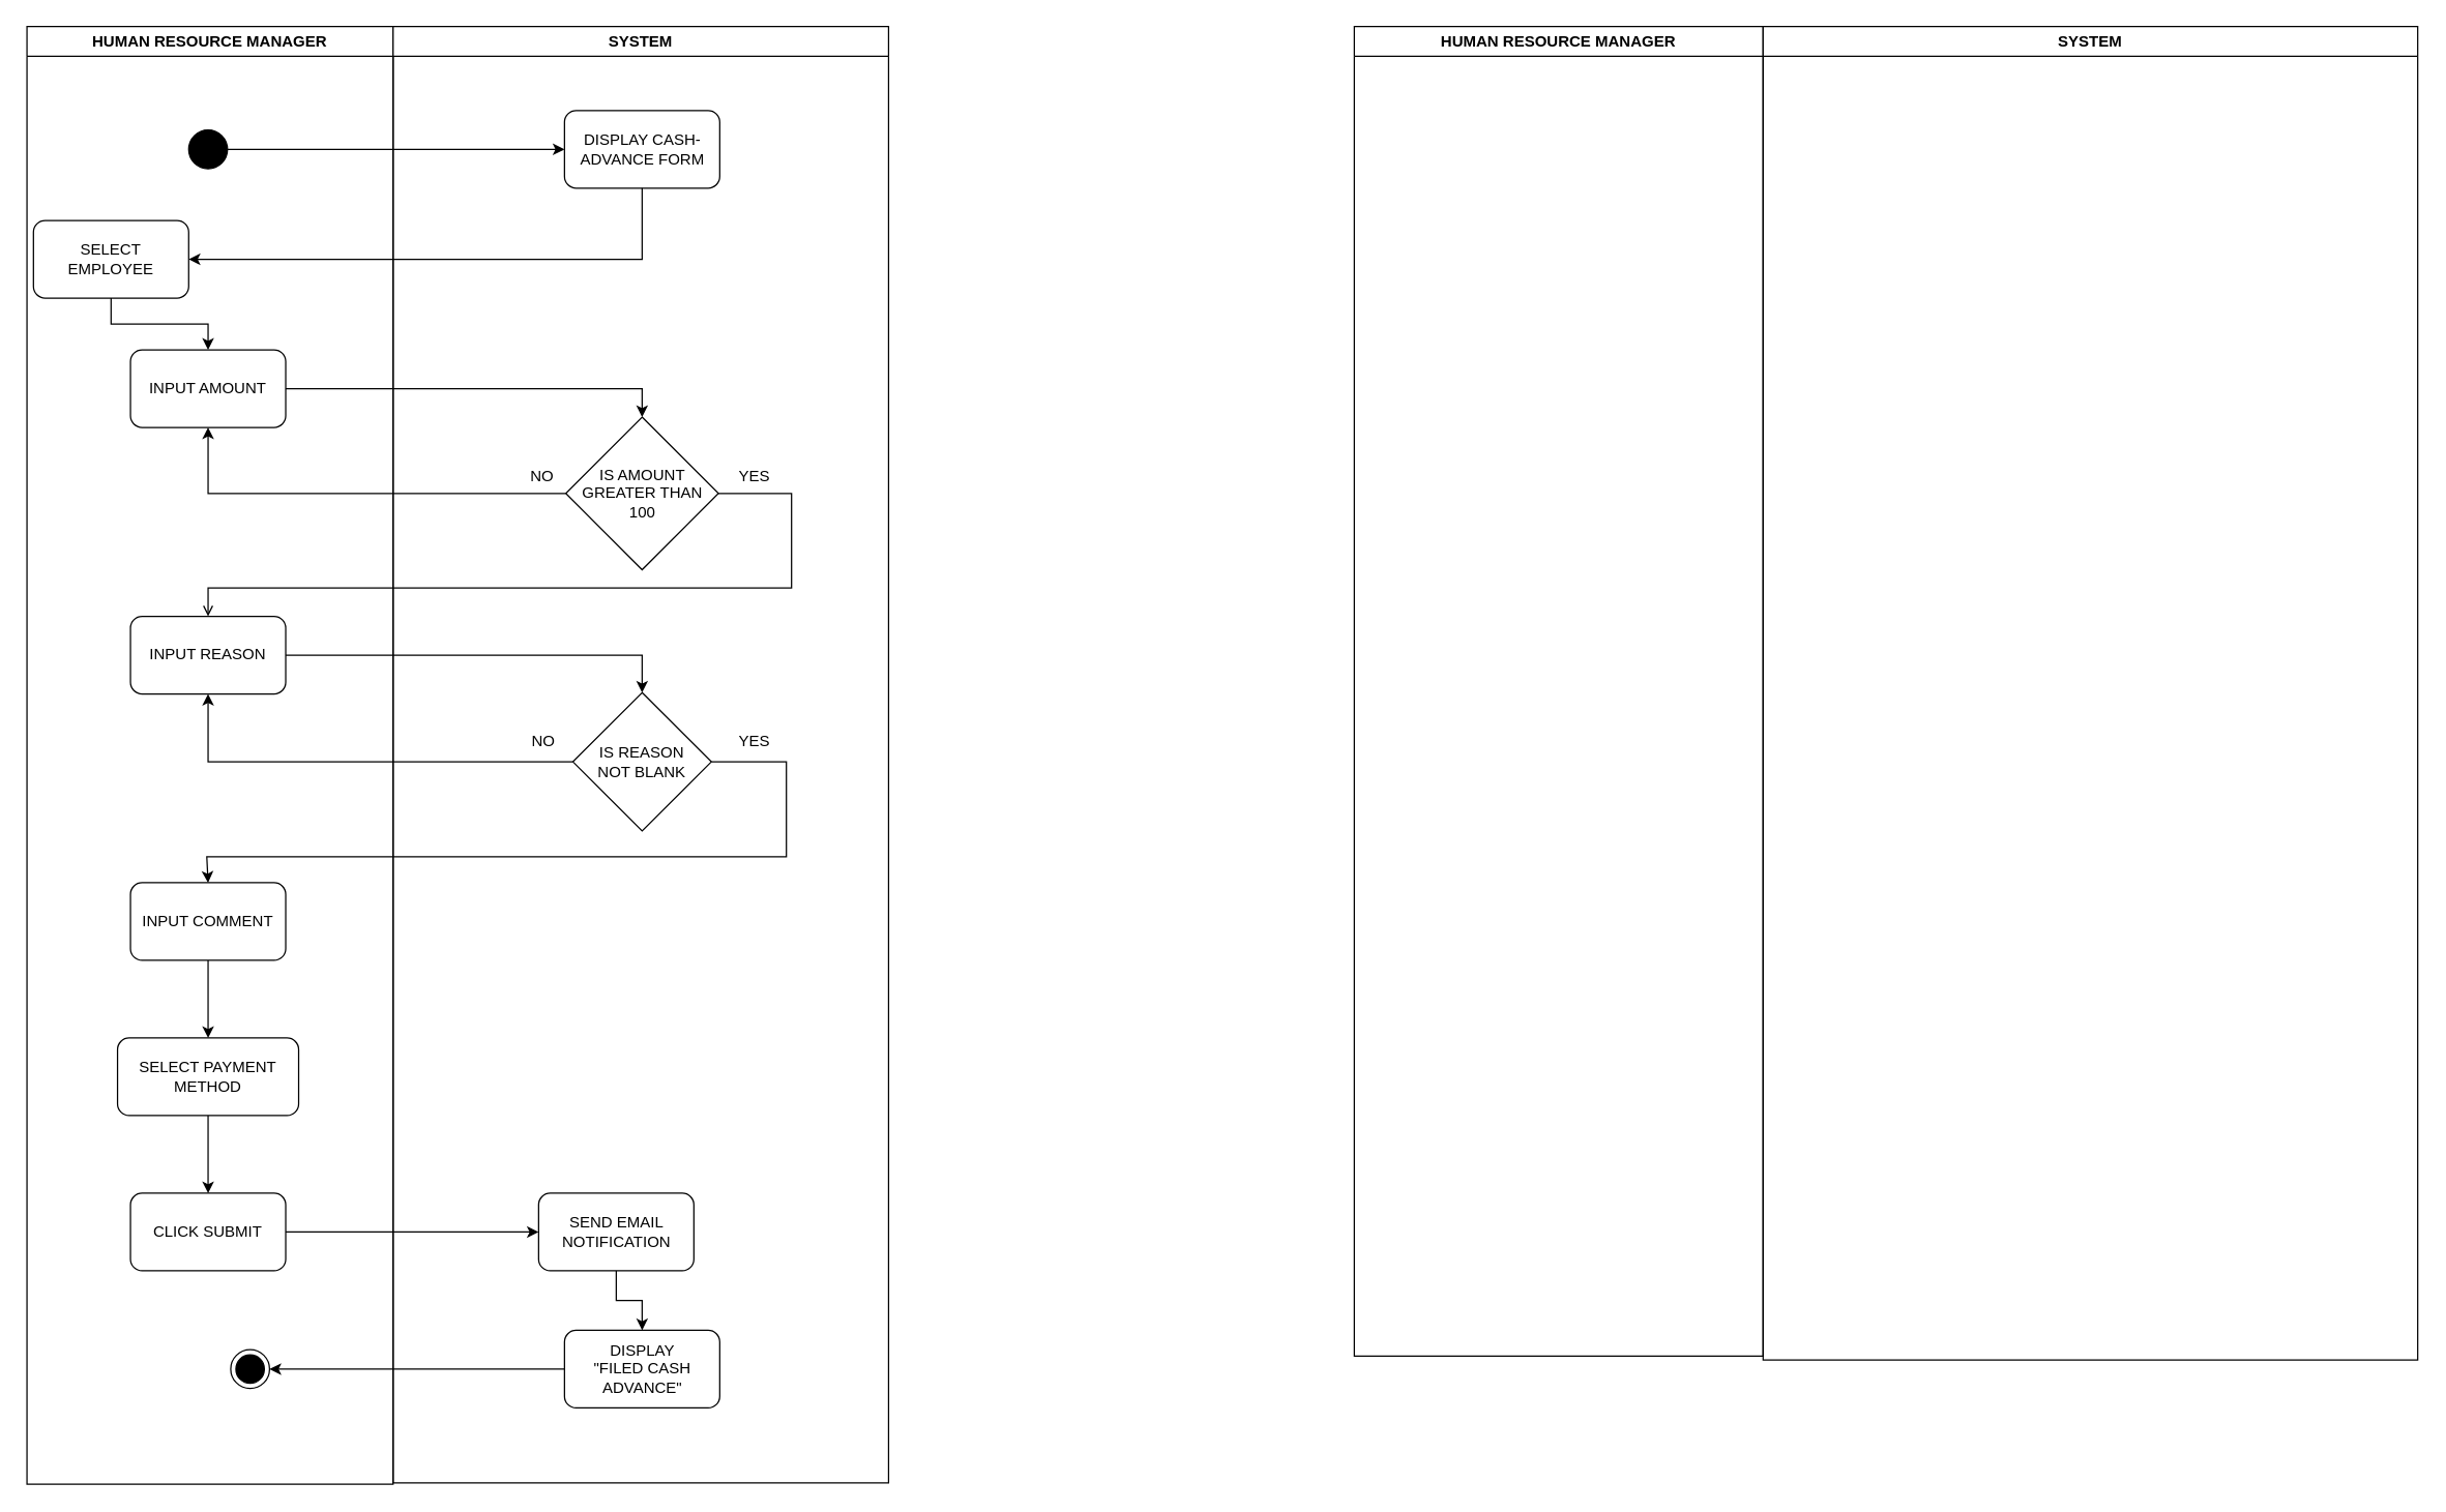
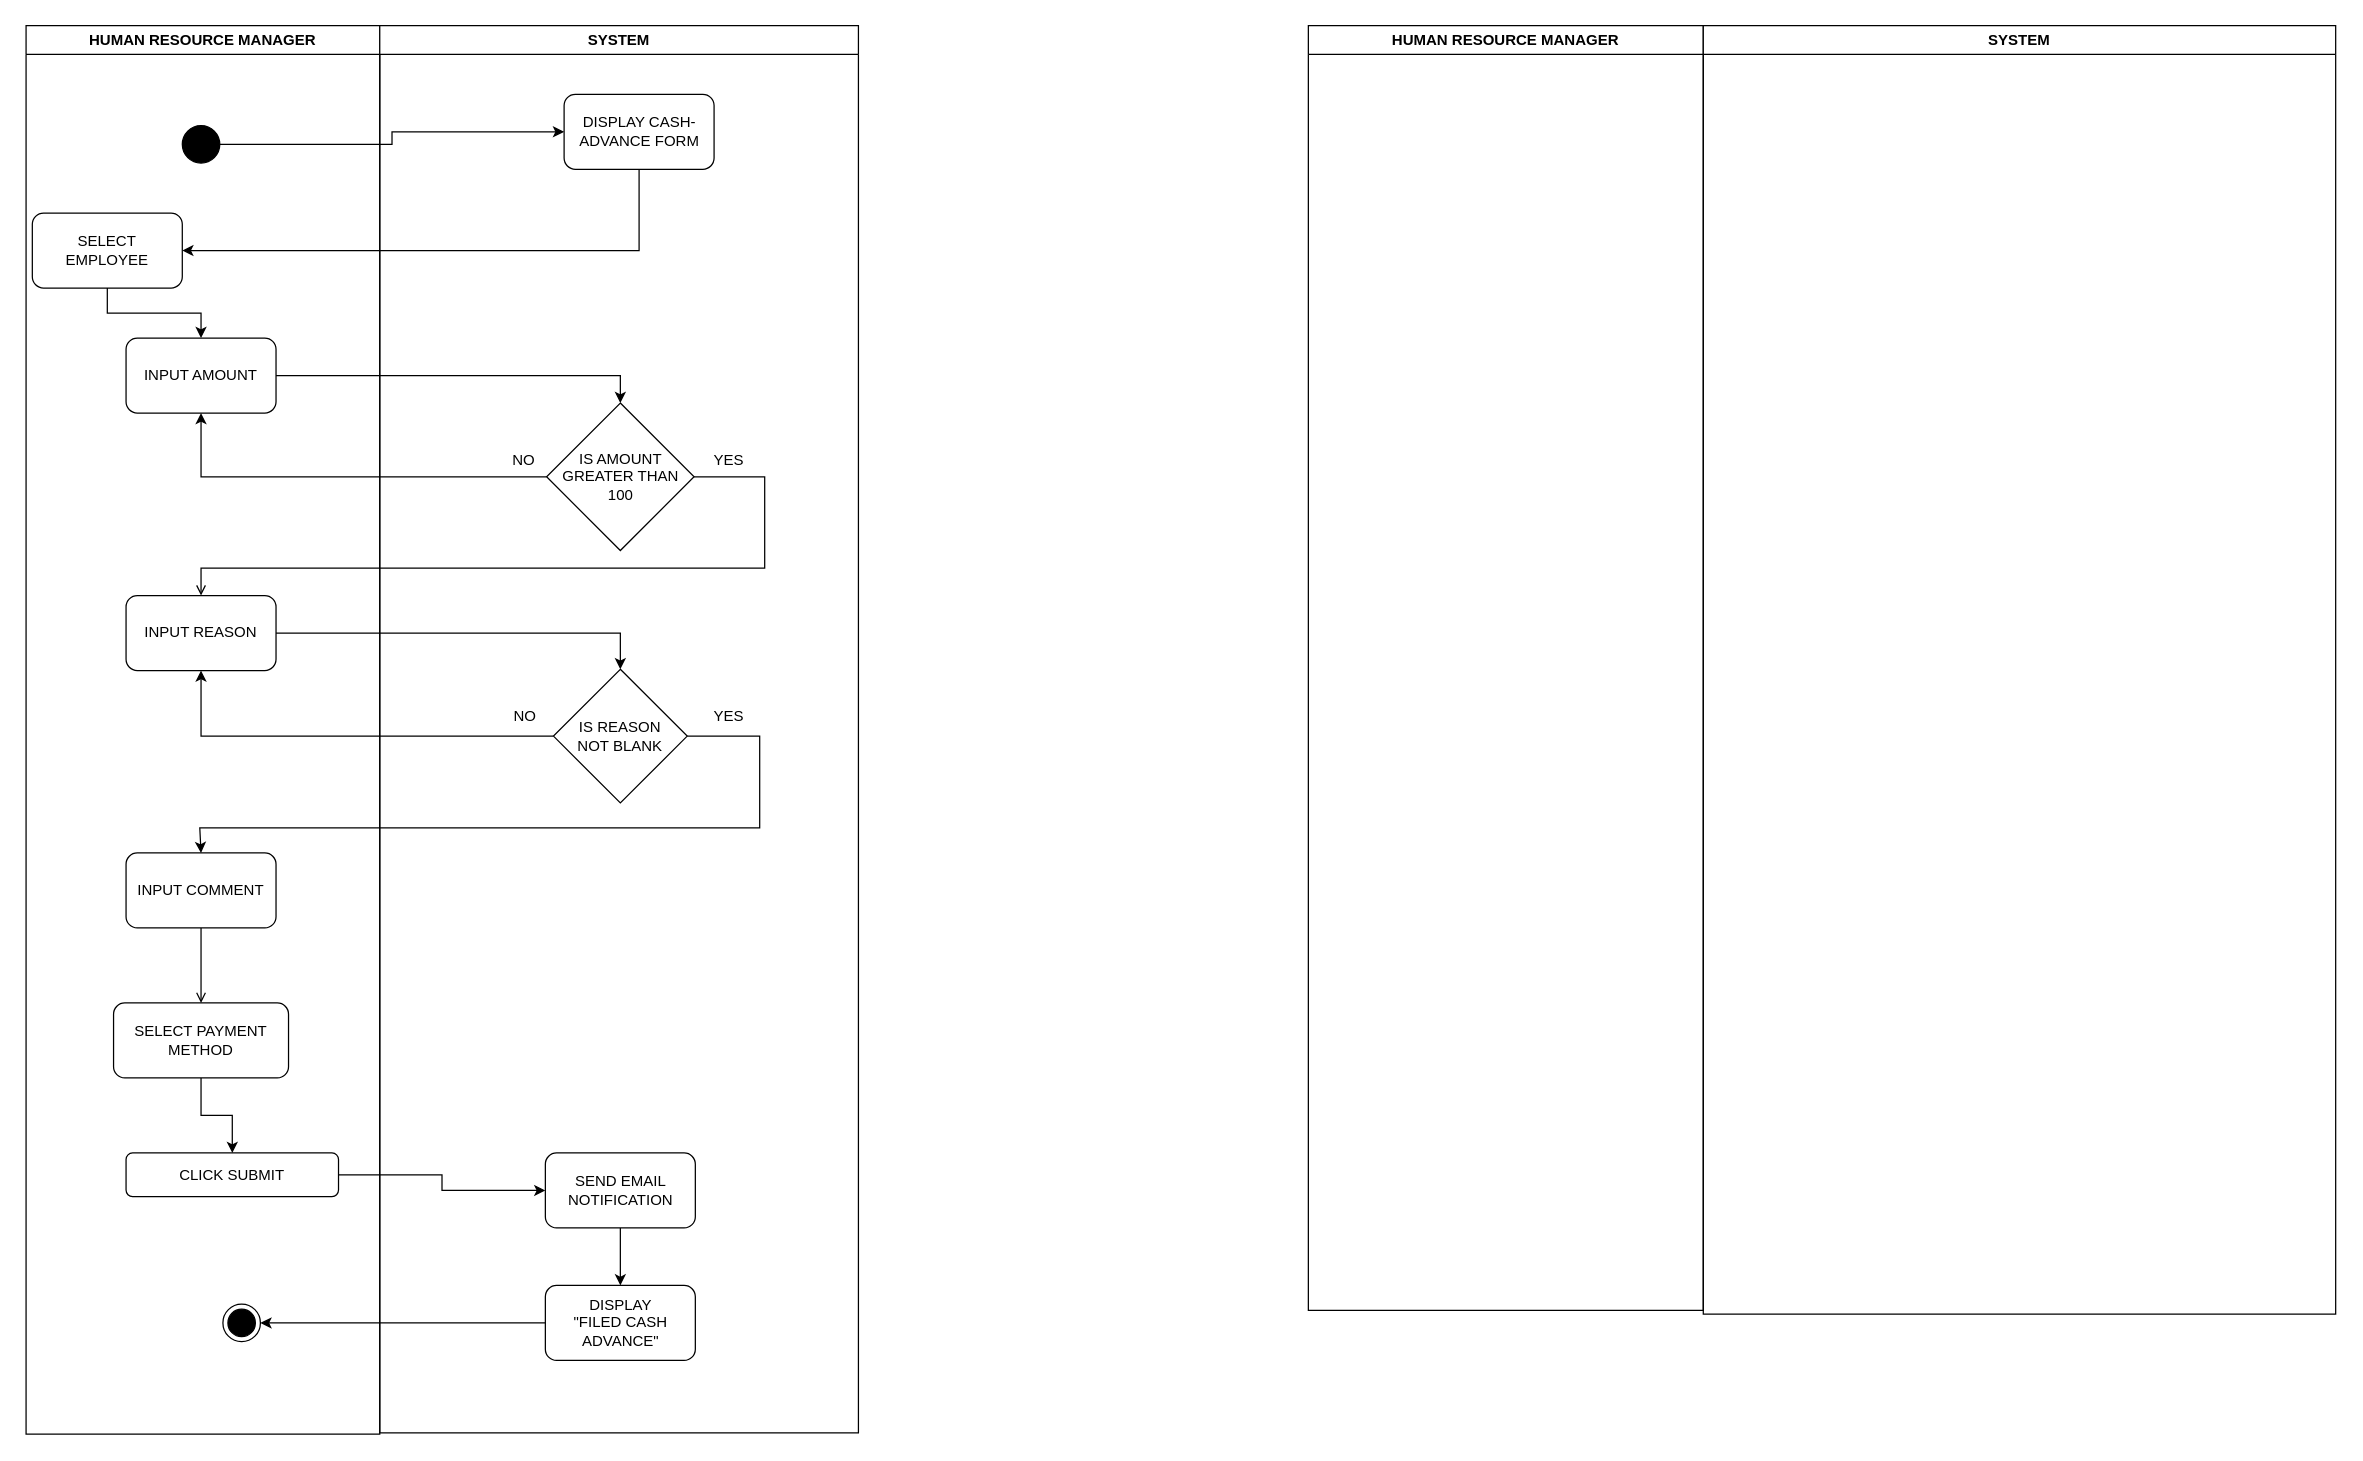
  <mxCell id="0" />
  <mxCell id="1" parent="0" />
  <mxCell id="2" value="HUMAN RESOURCE MANAGER" style="swimlane;whiteSpace=wrap;html=1;" parent="1" vertex="1"><mxGeometry x="20" y="20" width="283" height="1127" as="geometry" /></mxCell>
  <mxCell id="3" value="" style="ellipse;fillColor=strokeColor;" parent="2" vertex="1"><mxGeometry x="125" y="80" width="30" height="30" as="geometry" /></mxCell>
  <mxCell id="4" style="edgeStyle=orthogonalEdgeStyle;rounded=0;html=1;exitX=0.5;exitY=1;exitDx=0;exitDy=0;entryX=0.5;entryY=0;entryDx=0;entryDy=0;" parent="2" source="5" target="6" edge="1"><mxGeometry relative="1" as="geometry" /></mxCell>
  <mxCell id="5" value="SELECT&lt;br&gt;EMPLOYEE" style="rounded=1;whiteSpace=wrap;html=1;" parent="2" vertex="1"><mxGeometry x="5" y="150" width="120" height="60" as="geometry" /></mxCell>
  <mxCell id="6" value="INPUT AMOUNT" style="rounded=1;whiteSpace=wrap;html=1;" parent="2" vertex="1"><mxGeometry x="80" y="250" width="120" height="60" as="geometry" /></mxCell>
  <mxCell id="7" value="INPUT REASON" style="rounded=1;whiteSpace=wrap;html=1;" parent="2" vertex="1"><mxGeometry x="80" y="456" width="120" height="60" as="geometry" /></mxCell>
- <mxCell id="8" style="edgeStyle=orthogonalEdgeStyle;html=1;exitX=0.5;exitY=1;exitDx=0;exitDy=0;entryX=0.5;entryY=0;entryDx=0;entryDy=0;rounded=0;" edge="1" parent="2" source="9" target="10"><mxGeometry relative="1" as="geometry" /></mxCell>
+ <mxCell id="8" style="edgeStyle=orthogonalEdgeStyle;html=1;exitX=0.5;exitY=1;exitDx=0;exitDy=0;entryX=0.5;entryY=0;entryDx=0;entryDy=0;rounded=0;endArrow=open;" edge="1" parent="2" source="9" target="10"><mxGeometry relative="1" as="geometry" /></mxCell>
  <mxCell id="9" value="INPUT COMMENT" style="rounded=1;whiteSpace=wrap;html=1;" parent="2" vertex="1"><mxGeometry x="80" y="662" width="120" height="60" as="geometry" /></mxCell>
  <mxCell id="10" value="SELECT PAYMENT METHOD" style="rounded=1;whiteSpace=wrap;html=1;" vertex="1" parent="2"><mxGeometry x="70" y="782" width="140" height="60" as="geometry" /></mxCell>
  <mxCell id="11" value="SYSTEM" style="swimlane;whiteSpace=wrap;html=1;" parent="1" vertex="1"><mxGeometry x="303" y="20" width="383" height="1126" as="geometry" /></mxCell>
- <mxCell id="12" value="DISPLAY CASH-ADVANCE FORM" style="rounded=1;whiteSpace=wrap;html=1;" parent="11" vertex="1"><mxGeometry x="132.5" y="65" width="120" height="60" as="geometry" /></mxCell>
+ <mxCell id="12" value="DISPLAY CASH-ADVANCE FORM" style="rounded=1;whiteSpace=wrap;html=1;" parent="11" vertex="1"><mxGeometry x="147.5" y="55" width="120" height="60" as="geometry" /></mxCell>
  <mxCell id="13" value="IS AMOUNT GREATER THAN 100" style="rhombus;whiteSpace=wrap;html=1;" parent="11" vertex="1"><mxGeometry x="133.5" y="302" width="118" height="118" as="geometry" /></mxCell>
  <mxCell id="14" value="YES" style="text;html=1;align=center;verticalAlign=middle;resizable=0;points=[];autosize=1;strokeColor=none;fillColor=none;" parent="11" vertex="1"><mxGeometry x="258" y="335" width="42" height="26" as="geometry" /></mxCell>
  <mxCell id="15" value="IS REASON&lt;br&gt;NOT BLANK" style="rhombus;whiteSpace=wrap;html=1;" parent="11" vertex="1"><mxGeometry x="139" y="515" width="107" height="107" as="geometry" /></mxCell>
  <mxCell id="16" value="NO" style="text;html=1;align=center;verticalAlign=middle;resizable=0;points=[];autosize=1;strokeColor=none;fillColor=none;" parent="11" vertex="1"><mxGeometry x="96.5" y="335" width="36" height="26" as="geometry" /></mxCell>
  <mxCell id="17" value="YES" style="text;html=1;align=center;verticalAlign=middle;resizable=0;points=[];autosize=1;strokeColor=none;fillColor=none;" parent="11" vertex="1"><mxGeometry x="258" y="540" width="42" height="26" as="geometry" /></mxCell>
  <mxCell id="18" value="NO" style="text;html=1;align=center;verticalAlign=middle;resizable=0;points=[];autosize=1;strokeColor=none;fillColor=none;" parent="11" vertex="1"><mxGeometry x="97.5" y="540" width="36" height="26" as="geometry" /></mxCell>
  <mxCell id="19" style="edgeStyle=orthogonalEdgeStyle;html=1;exitX=1;exitY=0.5;exitDx=0;exitDy=0;entryX=0;entryY=0.5;entryDx=0;entryDy=0;rounded=0;" parent="1" source="3" target="12" edge="1"><mxGeometry relative="1" as="geometry" /></mxCell>
  <mxCell id="20" style="edgeStyle=orthogonalEdgeStyle;rounded=0;html=1;exitX=0.5;exitY=1;exitDx=0;exitDy=0;entryX=1;entryY=0.5;entryDx=0;entryDy=0;" parent="1" source="12" target="5" edge="1"><mxGeometry relative="1" as="geometry" /></mxCell>
  <mxCell id="21" style="edgeStyle=orthogonalEdgeStyle;rounded=0;html=1;exitX=1;exitY=0.5;exitDx=0;exitDy=0;entryX=0.5;entryY=0;entryDx=0;entryDy=0;" parent="1" source="6" target="13" edge="1"><mxGeometry relative="1" as="geometry" /></mxCell>
  <mxCell id="22" style="edgeStyle=orthogonalEdgeStyle;rounded=0;html=1;exitX=0;exitY=0.5;exitDx=0;exitDy=0;entryX=0.5;entryY=1;entryDx=0;entryDy=0;" parent="1" source="13" target="6" edge="1"><mxGeometry relative="1" as="geometry" /></mxCell>
  <mxCell id="23" style="edgeStyle=orthogonalEdgeStyle;rounded=0;html=1;exitX=1;exitY=0.5;exitDx=0;exitDy=0;entryX=0.5;entryY=0;entryDx=0;entryDy=0;endArrow=open;" parent="1" source="13" target="7" edge="1"><mxGeometry relative="1" as="geometry"><Array as="points"><mxPoint x="611" y="381" /><mxPoint x="611" y="454" /><mxPoint x="160" y="454" /></Array></mxGeometry></mxCell>
  <mxCell id="24" style="edgeStyle=orthogonalEdgeStyle;rounded=0;html=1;exitX=1;exitY=0.5;exitDx=0;exitDy=0;entryX=0.5;entryY=0;entryDx=0;entryDy=0;" parent="1" source="7" target="15" edge="1"><mxGeometry relative="1" as="geometry" /></mxCell>
  <mxCell id="25" style="edgeStyle=orthogonalEdgeStyle;rounded=0;html=1;exitX=0;exitY=0.5;exitDx=0;exitDy=0;entryX=0.5;entryY=1;entryDx=0;entryDy=0;" parent="1" source="15" target="7" edge="1"><mxGeometry relative="1" as="geometry" /></mxCell>
  <mxCell id="26" style="edgeStyle=orthogonalEdgeStyle;rounded=0;html=1;exitX=1;exitY=0.5;exitDx=0;exitDy=0;entryX=0.5;entryY=0;entryDx=0;entryDy=0;" parent="1" source="15" target="9" edge="1"><mxGeometry relative="1" as="geometry"><Array as="points"><mxPoint x="607" y="588" /><mxPoint x="607" y="662" /><mxPoint x="159" y="662" /><mxPoint x="159" y="682" /></Array></mxGeometry></mxCell>
  <mxCell id="27" value="HUMAN RESOURCE MANAGER" style="swimlane;whiteSpace=wrap;html=1;" vertex="1" parent="1"><mxGeometry x="1046" y="20" width="316" height="1028" as="geometry" /></mxCell>
  <mxCell id="28" value="SYSTEM" style="swimlane;whiteSpace=wrap;html=1;" vertex="1" parent="1"><mxGeometry x="1362" y="20" width="506" height="1031" as="geometry" /></mxCell>
  <mxCell id="29" value="" style="ellipse;html=1;shape=endState;fillColor=strokeColor;" parent="1" vertex="1"><mxGeometry x="177.5" y="1043" width="30" height="30" as="geometry" /></mxCell>
- <mxCell id="30" value="CLICK SUBMIT" style="rounded=1;whiteSpace=wrap;html=1;" parent="1" vertex="1"><mxGeometry x="100" y="922" width="120" height="60" as="geometry" /></mxCell>
- <mxCell id="31" value="SEND EMAIL&lt;br&gt;NOTIFICATION" style="rounded=1;whiteSpace=wrap;html=1;" parent="1" vertex="1"><mxGeometry x="415.5" y="922" width="120" height="60" as="geometry" /></mxCell>
+ <mxCell id="30" value="CLICK SUBMIT" style="rounded=1;whiteSpace=wrap;html=1;" parent="1" vertex="1"><mxGeometry x="100" y="922" width="170" height="35" as="geometry" /></mxCell>
+ <mxCell id="31" value="SEND EMAIL&lt;br&gt;NOTIFICATION" style="rounded=1;whiteSpace=wrap;html=1;" parent="1" vertex="1"><mxGeometry x="435.5" y="922" width="120" height="60" as="geometry" /></mxCell>
  <mxCell id="32" value="DISPLAY&lt;br&gt;&quot;FILED CASH ADVANCE&quot;" style="rounded=1;whiteSpace=wrap;html=1;" parent="1" vertex="1"><mxGeometry x="435.5" y="1028" width="120" height="60" as="geometry" /></mxCell>
  <mxCell id="33" style="edgeStyle=orthogonalEdgeStyle;rounded=0;html=1;exitX=1;exitY=0.5;exitDx=0;exitDy=0;entryX=0;entryY=0.5;entryDx=0;entryDy=0;" parent="1" source="30" target="31" edge="1"><mxGeometry relative="1" as="geometry" /></mxCell>
  <mxCell id="34" style="edgeStyle=orthogonalEdgeStyle;rounded=0;html=1;exitX=0;exitY=0.5;exitDx=0;exitDy=0;entryX=1;entryY=0.5;entryDx=0;entryDy=0;" parent="1" source="32" target="29" edge="1"><mxGeometry relative="1" as="geometry" /></mxCell>
  <mxCell id="35" style="edgeStyle=orthogonalEdgeStyle;rounded=0;html=1;exitX=0.5;exitY=1;exitDx=0;exitDy=0;entryX=0.5;entryY=0;entryDx=0;entryDy=0;" parent="1" source="31" target="32" edge="1"><mxGeometry relative="1" as="geometry" /></mxCell>
  <mxCell id="36" style="edgeStyle=orthogonalEdgeStyle;html=1;exitX=0.5;exitY=1;exitDx=0;exitDy=0;entryX=0.5;entryY=0;entryDx=0;entryDy=0;rounded=0;" edge="1" parent="1" source="10" target="30"><mxGeometry relative="1" as="geometry" /></mxCell>
